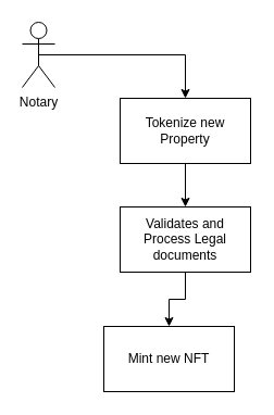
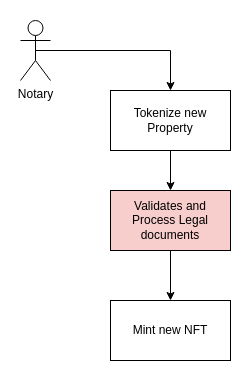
  <mxCell id="0" />
  <mxCell id="1" parent="0" />
  <mxCell id="2" style="edgeStyle=orthogonalEdgeStyle;rounded=0;orthogonalLoop=1;jettySize=auto;html=1;exitX=0.5;exitY=0.5;exitDx=0;exitDy=0;exitPerimeter=0;" edge="1" parent="1" source="3" target="5"><mxGeometry relative="1" as="geometry"><mxPoint x="100" y="110" as="targetPoint" /></mxGeometry></mxCell>
  <mxCell id="3" value="Notary&lt;br&gt;" style="shape=umlActor;verticalLabelPosition=bottom;verticalAlign=top;html=1;outlineConnect=0;" vertex="1" parent="1"><mxGeometry x="20" y="20" width="30" height="60" as="geometry" /></mxCell>
  <mxCell id="4" style="edgeStyle=orthogonalEdgeStyle;rounded=0;orthogonalLoop=1;jettySize=auto;html=1;" edge="1" parent="1" source="5" target="8"><mxGeometry relative="1" as="geometry" /></mxCell>
  <mxCell id="5" value="Tokenize new Property" style="rounded=0;whiteSpace=wrap;html=1;" vertex="1" parent="1"><mxGeometry x="110" y="90" width="120" height="60" as="geometry" /></mxCell>
- <mxCell id="6" value="Mint new NFT" style="rounded=0;whiteSpace=wrap;html=1;" vertex="1" parent="1"><mxGeometry x="95" y="300" width="120" height="60" as="geometry" /></mxCell>
+ <mxCell id="6" value="Mint new NFT" style="rounded=0;whiteSpace=wrap;html=1;" vertex="1" parent="1"><mxGeometry x="110" y="300" width="120" height="60" as="geometry" /></mxCell>
  <mxCell id="7" style="edgeStyle=orthogonalEdgeStyle;rounded=0;orthogonalLoop=1;jettySize=auto;html=1;" edge="1" parent="1" source="8" target="6"><mxGeometry relative="1" as="geometry" /></mxCell>
- <mxCell id="8" value="Validates and Process Legal documents" style="rounded=0;whiteSpace=wrap;html=1;" vertex="1" parent="1"><mxGeometry x="110" y="190" width="120" height="60" as="geometry" /></mxCell>
+ <mxCell id="8" value="Validates and Process Legal documents" style="rounded=0;whiteSpace=wrap;html=1;fillColor=#f8cecc;" vertex="1" parent="1"><mxGeometry x="110" y="190" width="120" height="60" as="geometry" /></mxCell>
